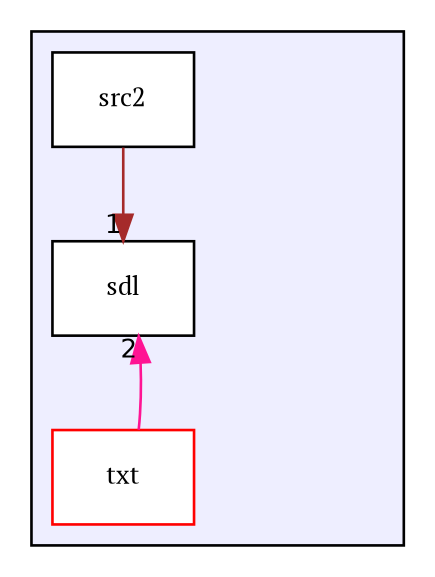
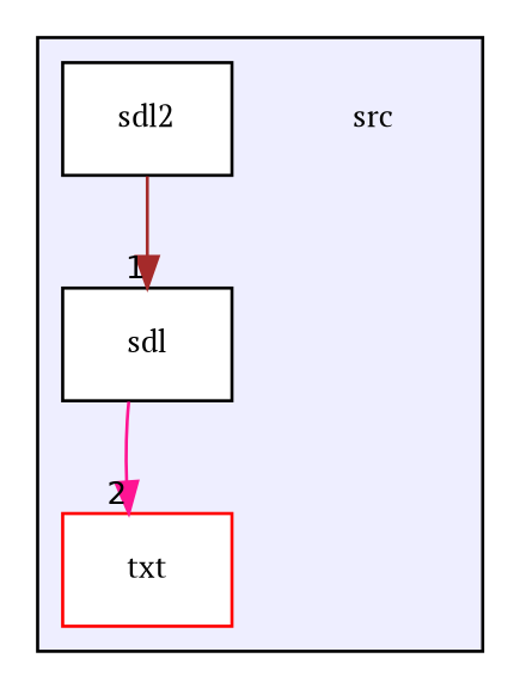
  digraph {
    compound=true
    fontname="PT Serif"
    node [color=black fontname="PT Serif" fontsize=10 shape=box fillcolor=white style=filled]
    edge [fontname="PT Serif" labeldistance=1.5 labelfontname=Helvetica labelfontsize=10]
+   n1 [color=blue label=src shape=plaintext fillcolor="" style=""]
    n2 [label=sdl]
-   n3 [label=src2]
+   n3 [label=sdl2]
    n4 [color=red label=txt]
    subgraph cluster_1 {
      bgcolor="#eeeeff"
      pencolor=black
+     n1
      n2
      n3
      n4
    }
    n3 -> n2 [color=brown headlabel=1]
-   n4 -> n2 [color=deeppink headlabel=2]
+   n2 -> n4 [color=deeppink headlabel=2]
  }
